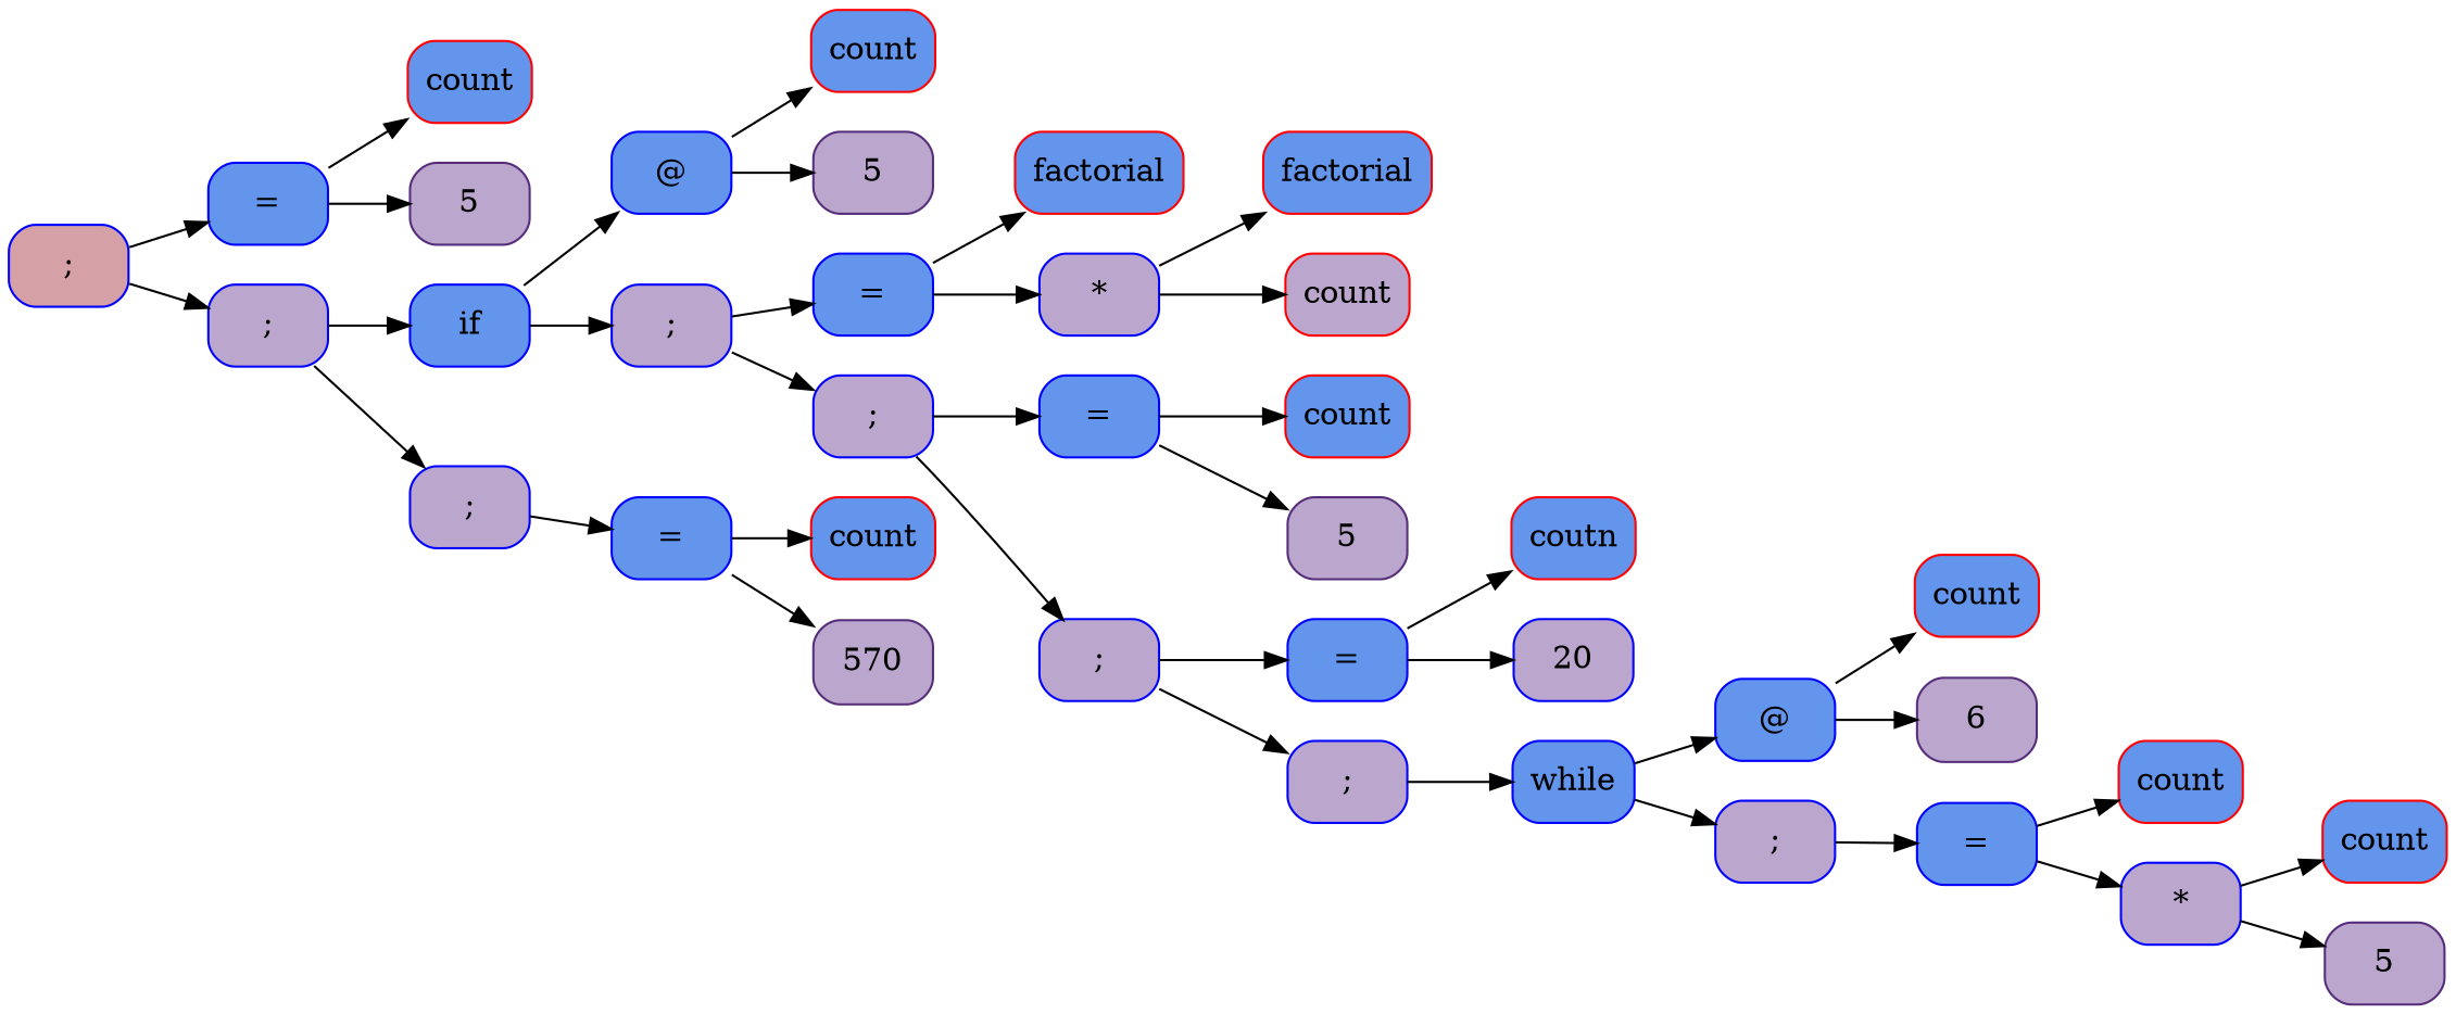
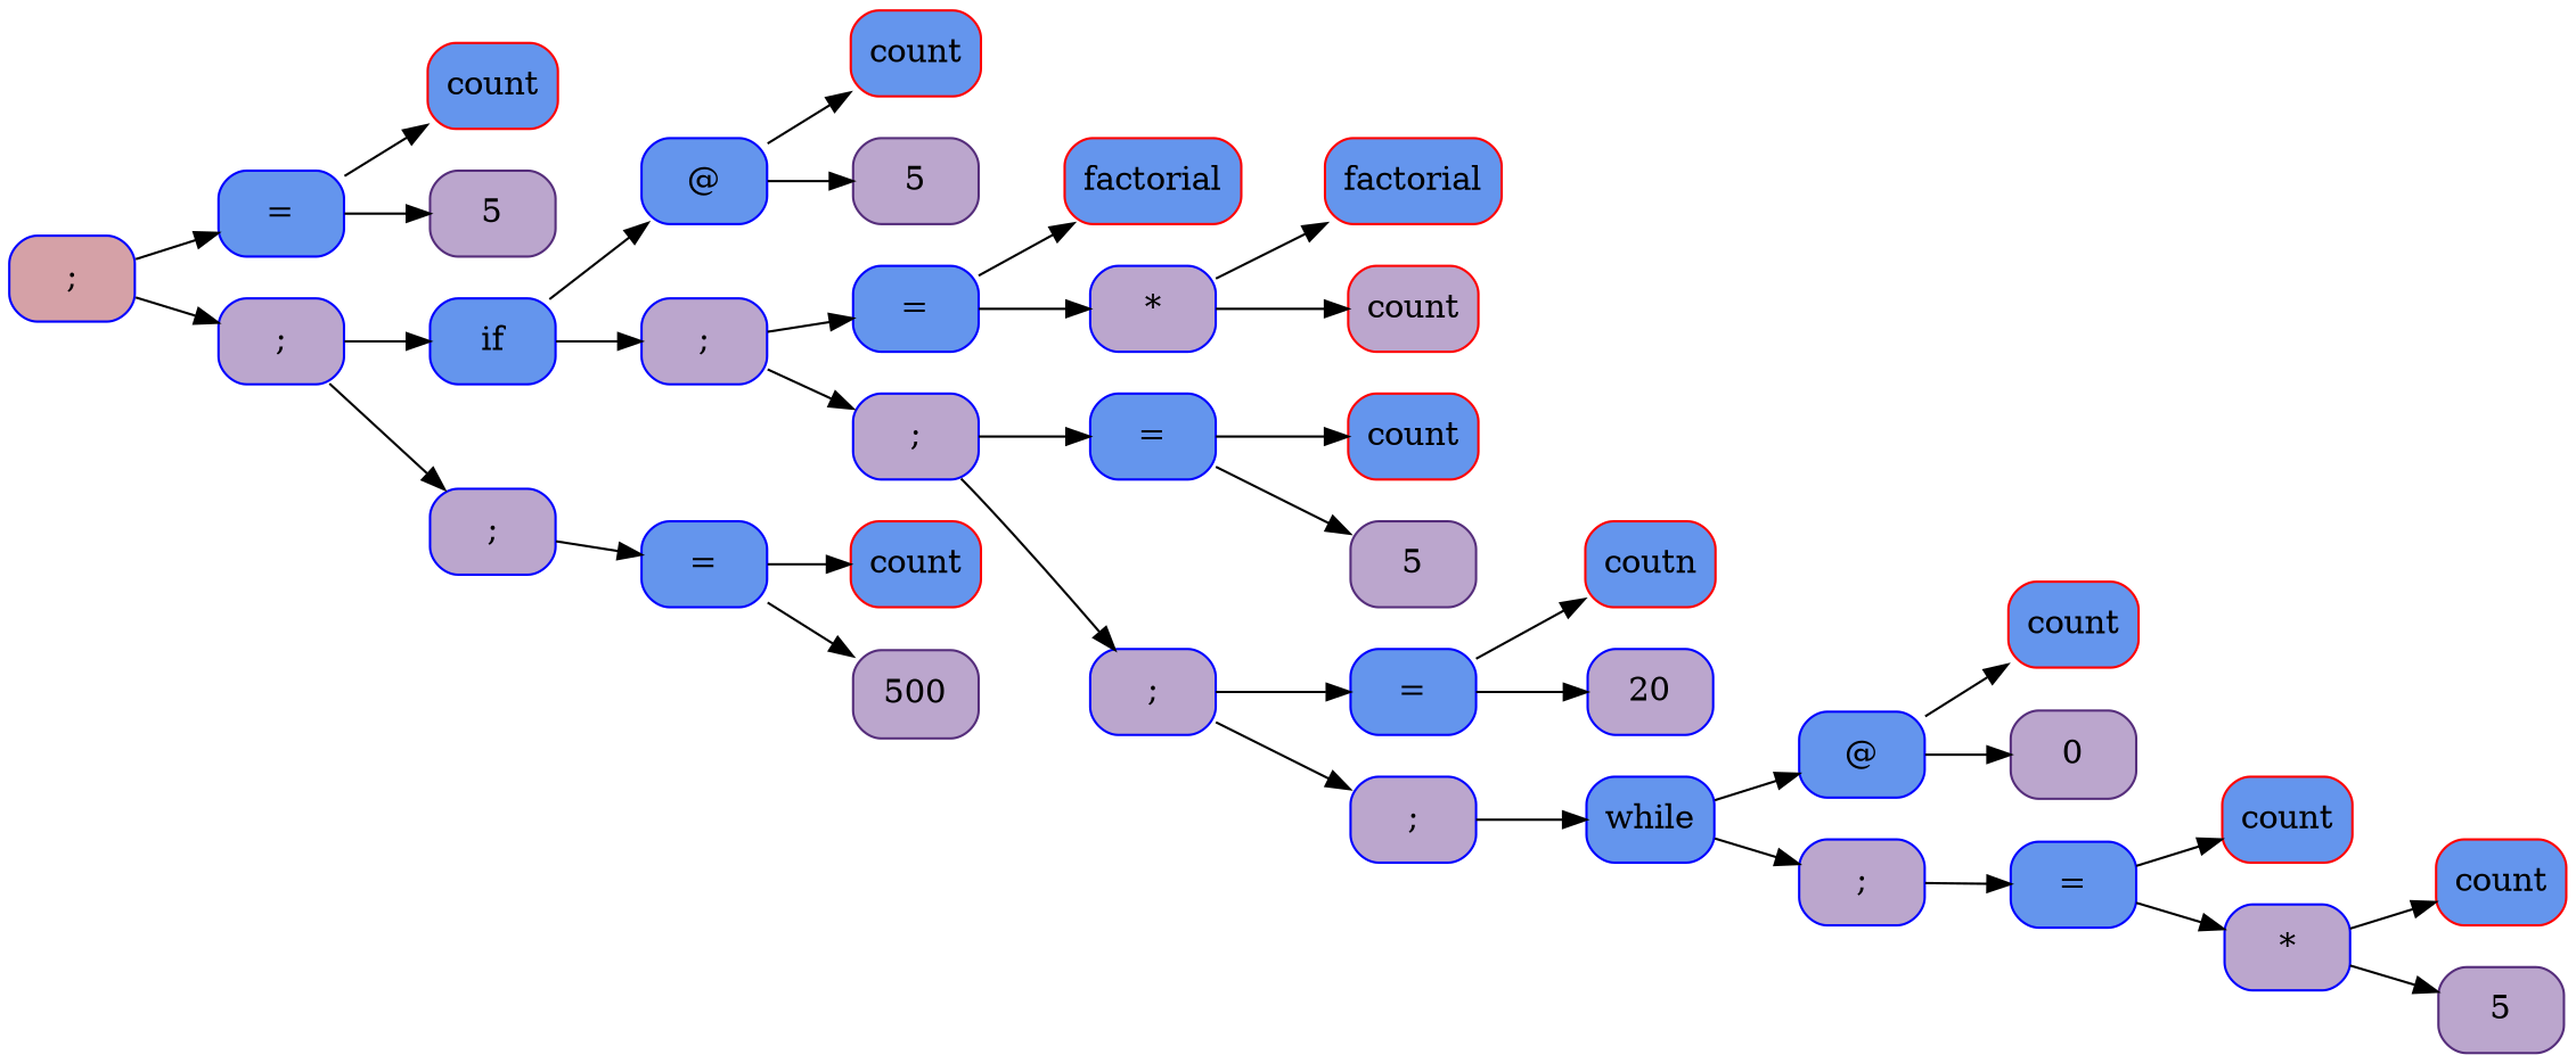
  digraph {
    rankdir=LR
    node [color=" #0000ff " fillcolor="#6495ed" fontsize=14 shape=record style="filled,rounded"]
    n1 [fillcolor="#d5a1a7" label=" ; "]
    n2 [label=" = "]
    n3 [fillcolor="#bba6cd" label=" ; "]
    n4 [color="#FF0000" label=" count "]
    n5 [color="#552d7b" fillcolor="#bba6cd" label=" 5 "]
    n6 [label=" if "]
    n7 [fillcolor="#bba6cd" label=" ; "]
    n8 [label=" @ "]
    n9 [fillcolor="#bba6cd" label=" ; "]
    n10 [label=" = "]
    n11 [color="#FF0000" label=" count "]
    n12 [color="#552d7b" fillcolor="#bba6cd" label=" 5 "]
    n13 [label=" = "]
    n14 [fillcolor="#bba6cd" label=" ; "]
    n15 [color="#FF0000" label=" factorial "]
    n16 [fillcolor="#bba6cd" label=" * "]
    n17 [label=" = "]
    n18 [fillcolor="#bba6cd" label=" ; "]
    n19 [color="#FF0000" label=" factorial "]
    n20 [color="#FF0000" fillcolor="#bba6cd" label=" count "]
    n21 [color="#FF0000" label=" count "]
    n22 [color="#552d7b" fillcolor="#bba6cd" label=" 5 "]
    n23 [label=" = "]
    n24 [fillcolor="#bba6cd" label=" ; "]
    n25 [color="#FF0000" label=" coutn "]
    n26 [color="#0000ff" fillcolor="#bba6cd" label=" 20 "]
    n27 [label=" while "]
    n28 [label=" @ "]
    n29 [fillcolor="#bba6cd" label=" ; "]
    n30 [color="#FF0000" label=" count "]
-   n31 [color="#552d7b" fillcolor="#bba6cd" label=" 6 "]
+   n31 [color="#552d7b" fillcolor="#bba6cd" label=0]
    n32 [label=" = "]
    n33 [color="#FF0000" label=" count "]
    n34 [fillcolor="#bba6cd" label=" * "]
    n35 [color="#FF0000" label=" count "]
    n36 [color="#552d7b" fillcolor="#bba6cd" label=" 5 "]
    n37 [color="#FF0000" label=" count "]
-   n38 [color="#552d7b" fillcolor="#bba6cd" label=570]
+   n38 [color="#552d7b" fillcolor="#bba6cd" label=" 500 "]
    n1 -> n2
    n1 -> n3
    n2 -> n4
    n2 -> n5
    n3 -> n6
    n3 -> n7
    n6 -> n8
    n6 -> n9
    n7 -> n10
    n8 -> n11
    n8 -> n12
    n9 -> n13
    n9 -> n14
    n10 -> n37
    n10 -> n38
    n13 -> n15
    n13 -> n16
    n14 -> n17
    n14 -> n18
    n16 -> n19
    n16 -> n20
    n17 -> n21
    n17 -> n22
    n18 -> n23
    n18 -> n24
    n23 -> n25
    n23 -> n26
    n24 -> n27
    n27 -> n28
    n27 -> n29
    n28 -> n30
    n28 -> n31
    n29 -> n32
    n32 -> n33
    n32 -> n34
    n34 -> n35
    n34 -> n36
  }
